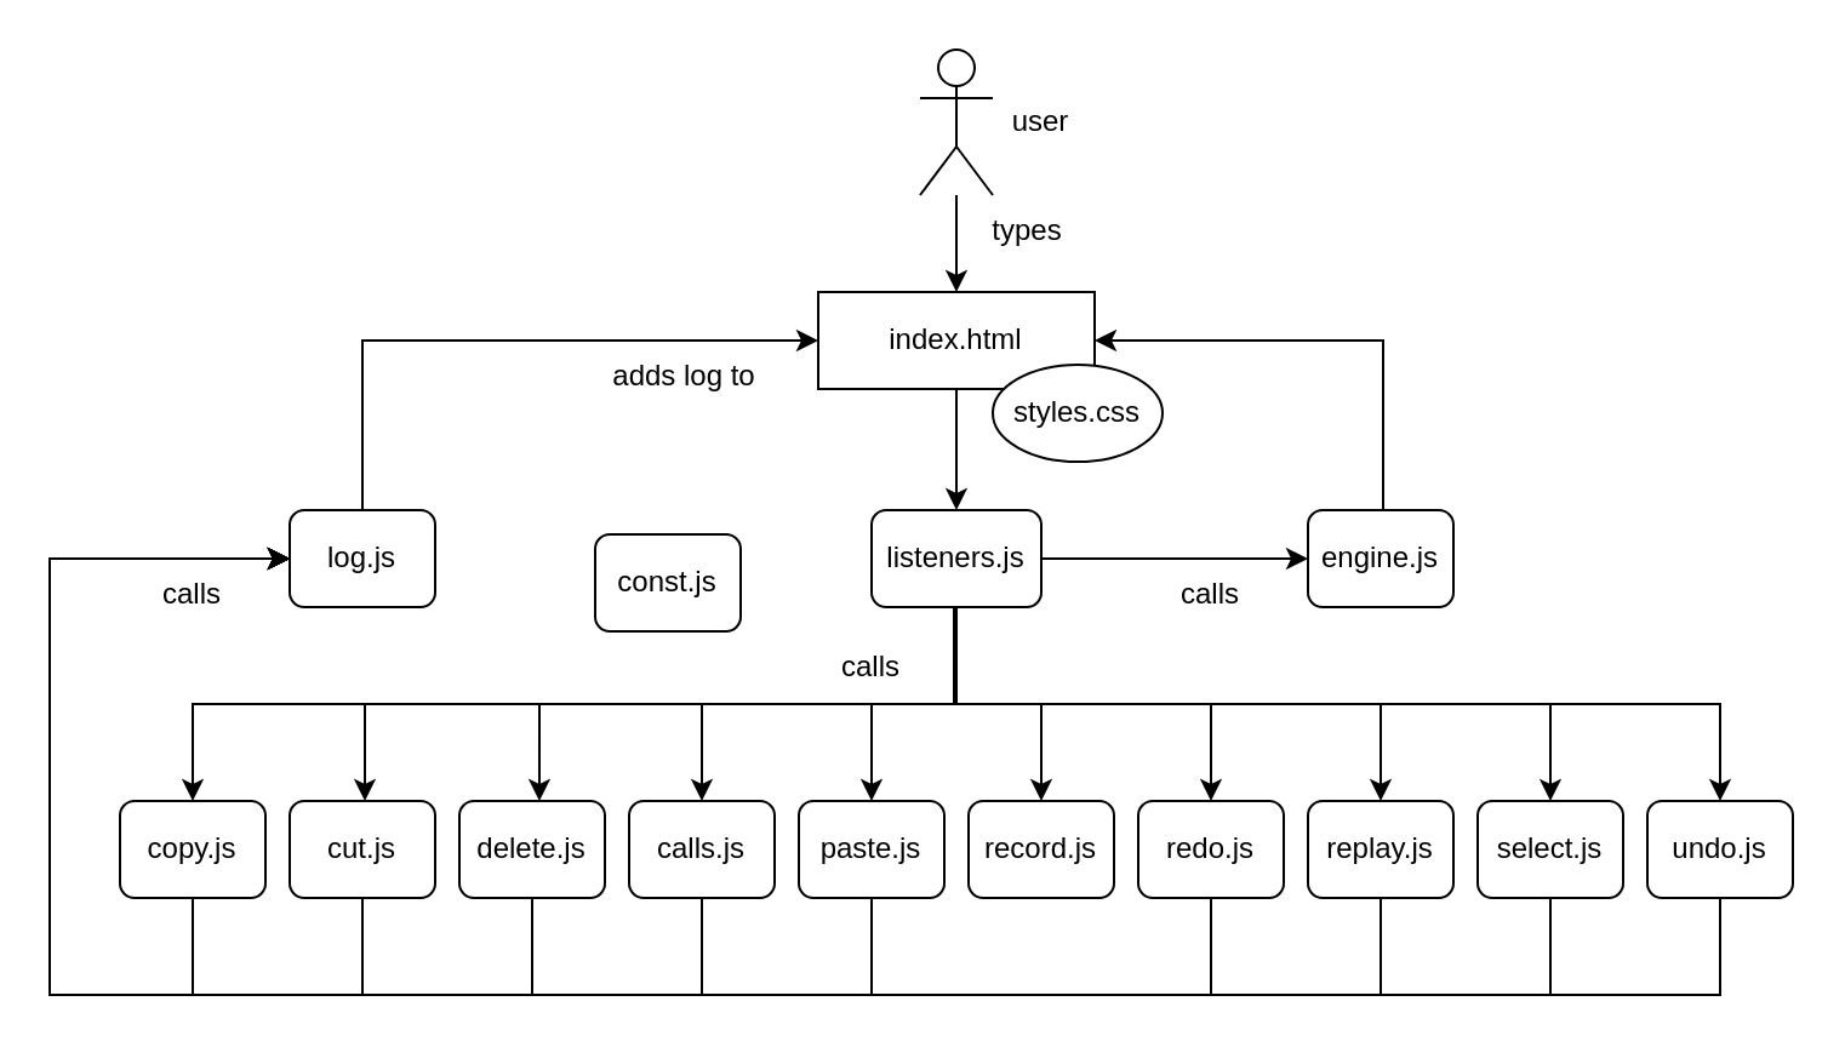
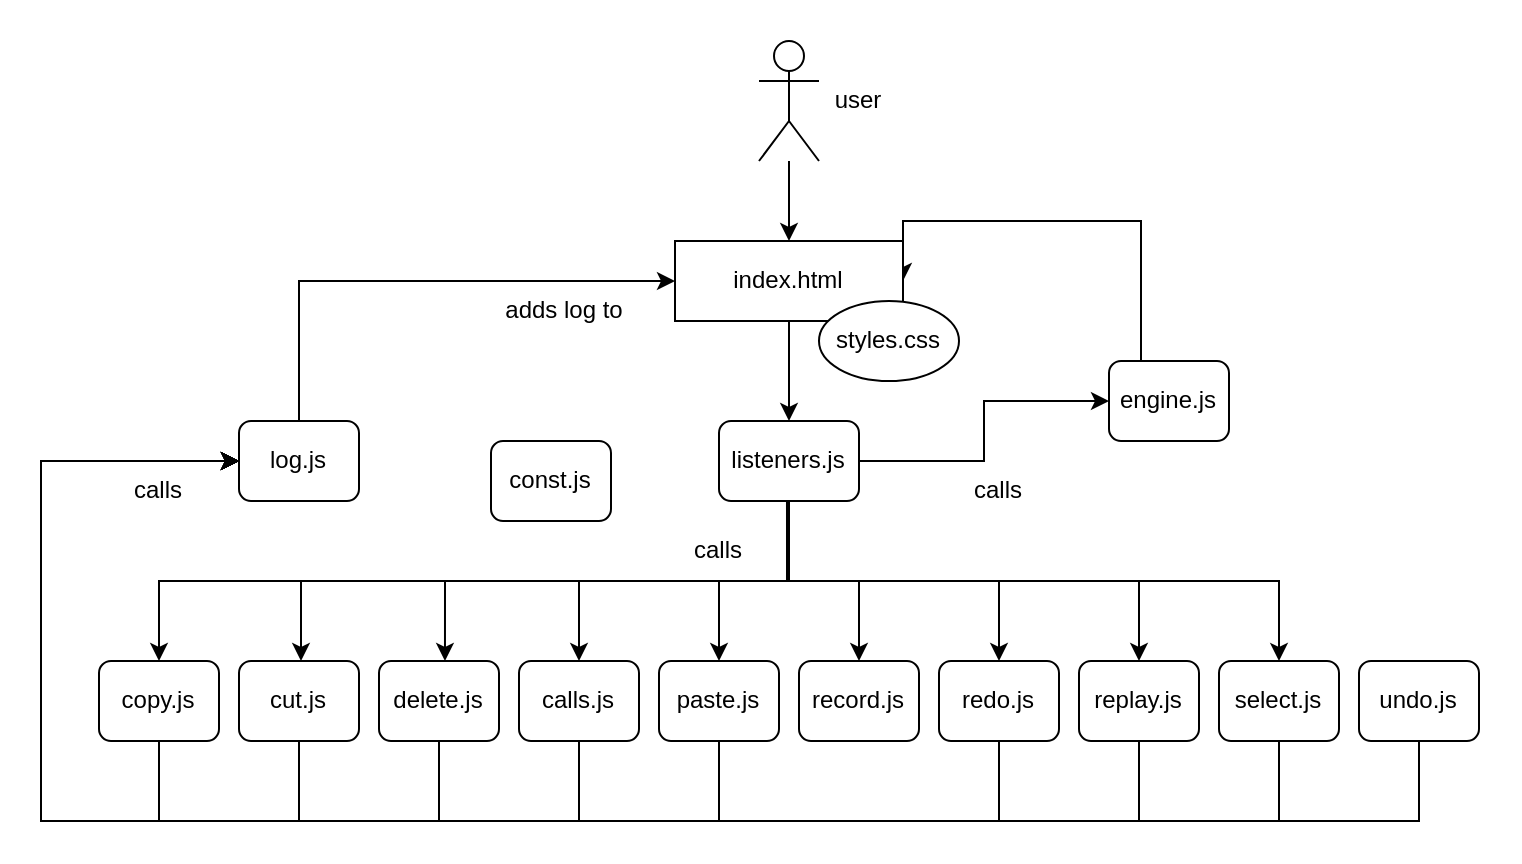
  <mxCell id="0" />
  <mxCell id="1" parent="0" />
  <mxCell id="2" style="edgeStyle=orthogonalEdgeStyle;rounded=0;orthogonalLoop=1;jettySize=auto;html=1;entryX=0.5;entryY=0;entryDx=0;entryDy=0;" parent="1" source="3" target="41" edge="1"><mxGeometry relative="1" as="geometry" /></mxCell>
  <mxCell id="3" value="" style="shape=umlActor;verticalLabelPosition=bottom;verticalAlign=top;html=1;outlineConnect=0;" parent="1" vertex="1"><mxGeometry x="379" y="20" width="30" height="60" as="geometry" /></mxCell>
  <mxCell id="4" style="edgeStyle=orthogonalEdgeStyle;rounded=0;orthogonalLoop=1;jettySize=auto;html=1;entryX=0;entryY=0.5;entryDx=0;entryDy=0;" parent="1" source="5" target="27" edge="1"><mxGeometry relative="1" as="geometry"><Array as="points"><mxPoint x="79" y="410" /><mxPoint x="20" y="410" /><mxPoint x="20" y="230" /></Array></mxGeometry></mxCell>
  <mxCell id="5" value="copy.js" style="rounded=1;whiteSpace=wrap;html=1;" parent="1" vertex="1"><mxGeometry x="49" y="330" width="60" height="40" as="geometry" /></mxCell>
  <mxCell id="6" style="edgeStyle=orthogonalEdgeStyle;rounded=0;orthogonalLoop=1;jettySize=auto;html=1;entryX=0;entryY=0.5;entryDx=0;entryDy=0;" parent="1" source="7" target="27" edge="1"><mxGeometry relative="1" as="geometry"><Array as="points"><mxPoint x="149" y="410" /><mxPoint x="20" y="410" /><mxPoint x="20" y="230" /></Array></mxGeometry></mxCell>
  <mxCell id="7" value="cut.js" style="rounded=1;whiteSpace=wrap;html=1;" parent="1" vertex="1"><mxGeometry x="119" y="330" width="60" height="40" as="geometry" /></mxCell>
  <mxCell id="8" style="edgeStyle=orthogonalEdgeStyle;rounded=0;orthogonalLoop=1;jettySize=auto;html=1;entryX=0;entryY=0.5;entryDx=0;entryDy=0;" parent="1" source="9" target="27" edge="1"><mxGeometry relative="1" as="geometry"><Array as="points"><mxPoint x="219" y="410" /><mxPoint x="20" y="410" /><mxPoint x="20" y="230" /></Array></mxGeometry></mxCell>
  <mxCell id="9" value="delete.js" style="rounded=1;whiteSpace=wrap;html=1;" parent="1" vertex="1"><mxGeometry x="189" y="330" width="60" height="40" as="geometry" /></mxCell>
  <mxCell id="10" style="edgeStyle=orthogonalEdgeStyle;rounded=0;orthogonalLoop=1;jettySize=auto;html=1;entryX=0;entryY=0.5;entryDx=0;entryDy=0;" parent="1" source="11" target="27" edge="1"><mxGeometry relative="1" as="geometry"><Array as="points"><mxPoint x="289" y="410" /><mxPoint x="20" y="410" /><mxPoint x="20" y="230" /></Array></mxGeometry></mxCell>
  <mxCell id="11" value="calls.js" style="rounded=1;whiteSpace=wrap;html=1;" parent="1" vertex="1"><mxGeometry x="259" y="330" width="60" height="40" as="geometry" /></mxCell>
  <mxCell id="12" style="edgeStyle=orthogonalEdgeStyle;rounded=0;orthogonalLoop=1;jettySize=auto;html=1;entryX=0;entryY=0.5;entryDx=0;entryDy=0;" parent="1" source="13" target="27" edge="1"><mxGeometry relative="1" as="geometry"><Array as="points"><mxPoint x="359" y="410" /><mxPoint x="20" y="410" /><mxPoint x="20" y="230" /></Array></mxGeometry></mxCell>
  <mxCell id="13" value="paste.js" style="rounded=1;whiteSpace=wrap;html=1;" parent="1" vertex="1"><mxGeometry x="329" y="330" width="60" height="40" as="geometry" /></mxCell>
  <mxCell id="14" value="record.js" style="rounded=1;whiteSpace=wrap;html=1;" parent="1" vertex="1"><mxGeometry x="399" y="330" width="60" height="40" as="geometry" /></mxCell>
  <mxCell id="15" style="edgeStyle=orthogonalEdgeStyle;rounded=0;orthogonalLoop=1;jettySize=auto;html=1;entryX=0;entryY=0.5;entryDx=0;entryDy=0;" parent="1" source="16" target="27" edge="1"><mxGeometry relative="1" as="geometry"><Array as="points"><mxPoint x="499" y="410" /><mxPoint x="20" y="410" /><mxPoint x="20" y="230" /></Array></mxGeometry></mxCell>
  <mxCell id="16" value="redo.js" style="rounded=1;whiteSpace=wrap;html=1;" parent="1" vertex="1"><mxGeometry x="469" y="330" width="60" height="40" as="geometry" /></mxCell>
  <mxCell id="17" style="edgeStyle=orthogonalEdgeStyle;rounded=0;orthogonalLoop=1;jettySize=auto;html=1;entryX=0;entryY=0.5;entryDx=0;entryDy=0;" parent="1" source="18" target="27" edge="1"><mxGeometry relative="1" as="geometry"><Array as="points"><mxPoint x="569" y="410" /><mxPoint x="20" y="410" /><mxPoint x="20" y="230" /></Array></mxGeometry></mxCell>
  <mxCell id="18" value="replay.js" style="rounded=1;whiteSpace=wrap;html=1;" parent="1" vertex="1"><mxGeometry x="539" y="330" width="60" height="40" as="geometry" /></mxCell>
  <mxCell id="19" style="edgeStyle=orthogonalEdgeStyle;rounded=0;orthogonalLoop=1;jettySize=auto;html=1;entryX=0;entryY=0.5;entryDx=0;entryDy=0;" parent="1" source="20" target="27" edge="1"><mxGeometry relative="1" as="geometry"><Array as="points"><mxPoint x="639" y="410" /><mxPoint x="20" y="410" /><mxPoint x="20" y="230" /></Array></mxGeometry></mxCell>
  <mxCell id="20" value="select.js" style="rounded=1;whiteSpace=wrap;html=1;" parent="1" vertex="1"><mxGeometry x="609" y="330" width="60" height="40" as="geometry" /></mxCell>
  <mxCell id="21" style="edgeStyle=orthogonalEdgeStyle;rounded=0;orthogonalLoop=1;jettySize=auto;html=1;entryX=0;entryY=0.5;entryDx=0;entryDy=0;exitX=0.5;exitY=1;exitDx=0;exitDy=0;" parent="1" source="22" edge="1"><mxGeometry relative="1" as="geometry"><mxPoint x="709" y="380" as="sourcePoint" /><mxPoint x="119" y="230" as="targetPoint" /><Array as="points"><mxPoint x="709" y="410" /><mxPoint x="20" y="410" /><mxPoint x="20" y="230" /></Array></mxGeometry></mxCell>
  <mxCell id="22" value="undo.js" style="rounded=1;whiteSpace=wrap;html=1;" parent="1" vertex="1"><mxGeometry x="679" y="330" width="60" height="40" as="geometry" /></mxCell>
  <mxCell id="23" value="const.js" style="rounded=1;whiteSpace=wrap;html=1;" parent="1" vertex="1"><mxGeometry x="245" y="220" width="60" height="40" as="geometry" /></mxCell>
  <mxCell id="24" style="edgeStyle=orthogonalEdgeStyle;rounded=0;orthogonalLoop=1;jettySize=auto;html=1;entryX=1;entryY=0.5;entryDx=0;entryDy=0;" parent="1" source="25" target="41" edge="1"><mxGeometry relative="1" as="geometry"><Array as="points"><mxPoint x="570" y="200" /><mxPoint x="570" y="110" /></Array></mxGeometry></mxCell>
- <mxCell id="25" value="engine.js" style="rounded=1;whiteSpace=wrap;html=1;" parent="1" vertex="1"><mxGeometry x="539" y="210" width="60" height="40" as="geometry" /></mxCell>
+ <mxCell id="25" value="engine.js" style="rounded=1;whiteSpace=wrap;html=1;" parent="1" vertex="1"><mxGeometry x="554" y="180" width="60" height="40" as="geometry" /></mxCell>
  <mxCell id="26" style="edgeStyle=orthogonalEdgeStyle;rounded=0;orthogonalLoop=1;jettySize=auto;html=1;entryX=0;entryY=0.5;entryDx=0;entryDy=0;" parent="1" source="27" target="41" edge="1"><mxGeometry relative="1" as="geometry"><Array as="points"><mxPoint x="149" y="140" /></Array></mxGeometry></mxCell>
  <mxCell id="27" value="log.js" style="rounded=1;whiteSpace=wrap;html=1;" parent="1" vertex="1"><mxGeometry x="119" y="210" width="60" height="40" as="geometry" /></mxCell>
  <mxCell id="28" style="edgeStyle=orthogonalEdgeStyle;rounded=0;orthogonalLoop=1;jettySize=auto;html=1;entryX=0.5;entryY=0;entryDx=0;entryDy=0;" parent="1" target="5" edge="1"><mxGeometry relative="1" as="geometry"><mxPoint x="394" y="230" as="sourcePoint" /><mxPoint x="73" y="330" as="targetPoint" /><Array as="points"><mxPoint x="394" y="290" /><mxPoint x="79" y="290" /></Array></mxGeometry></mxCell>
  <mxCell id="29" style="edgeStyle=orthogonalEdgeStyle;rounded=0;orthogonalLoop=1;jettySize=auto;html=1;entryX=0.5;entryY=0;entryDx=0;entryDy=0;" parent="1" edge="1"><mxGeometry relative="1" as="geometry"><mxPoint x="392.99" y="230" as="sourcePoint" /><mxPoint x="221.99" y="330" as="targetPoint" /><Array as="points"><mxPoint x="393" y="290" /><mxPoint x="222" y="290" /></Array></mxGeometry></mxCell>
  <mxCell id="30" style="edgeStyle=orthogonalEdgeStyle;rounded=0;orthogonalLoop=1;jettySize=auto;html=1;entryX=0.5;entryY=0;entryDx=0;entryDy=0;" parent="1" source="39" target="11" edge="1"><mxGeometry relative="1" as="geometry"><Array as="points"><mxPoint x="394" y="290" /><mxPoint x="289" y="290" /></Array></mxGeometry></mxCell>
  <mxCell id="31" style="edgeStyle=orthogonalEdgeStyle;rounded=0;orthogonalLoop=1;jettySize=auto;html=1;entryX=0.5;entryY=0;entryDx=0;entryDy=0;" parent="1" source="39" target="13" edge="1"><mxGeometry relative="1" as="geometry"><Array as="points"><mxPoint x="394" y="290" /><mxPoint x="359" y="290" /></Array></mxGeometry></mxCell>
  <mxCell id="32" style="edgeStyle=orthogonalEdgeStyle;rounded=0;orthogonalLoop=1;jettySize=auto;html=1;entryX=0.5;entryY=0;entryDx=0;entryDy=0;" parent="1" source="39" target="14" edge="1"><mxGeometry relative="1" as="geometry"><Array as="points"><mxPoint x="394" y="290" /><mxPoint x="429" y="290" /></Array></mxGeometry></mxCell>
  <mxCell id="33" style="edgeStyle=orthogonalEdgeStyle;rounded=0;orthogonalLoop=1;jettySize=auto;html=1;entryX=0.5;entryY=0;entryDx=0;entryDy=0;" parent="1" source="39" target="16" edge="1"><mxGeometry relative="1" as="geometry"><Array as="points"><mxPoint x="394" y="290" /><mxPoint x="499" y="290" /></Array></mxGeometry></mxCell>
  <mxCell id="34" style="edgeStyle=orthogonalEdgeStyle;rounded=0;orthogonalLoop=1;jettySize=auto;html=1;entryX=0.5;entryY=0;entryDx=0;entryDy=0;" parent="1" source="39" target="18" edge="1"><mxGeometry relative="1" as="geometry"><Array as="points"><mxPoint x="394" y="290" /><mxPoint x="569" y="290" /></Array></mxGeometry></mxCell>
  <mxCell id="35" style="edgeStyle=orthogonalEdgeStyle;rounded=0;orthogonalLoop=1;jettySize=auto;html=1;entryX=0.5;entryY=0;entryDx=0;entryDy=0;" parent="1" source="39" target="20" edge="1"><mxGeometry relative="1" as="geometry"><Array as="points"><mxPoint x="394" y="290" /><mxPoint x="639" y="290" /></Array></mxGeometry></mxCell>
- <mxCell id="36" style="edgeStyle=orthogonalEdgeStyle;rounded=0;orthogonalLoop=1;jettySize=auto;html=1;entryX=0.5;entryY=0;entryDx=0;entryDy=0;" parent="1" source="39" target="22" edge="1"><mxGeometry relative="1" as="geometry"><Array as="points"><mxPoint x="318" y="290" /><mxPoint x="708" y="290" /></Array></mxGeometry></mxCell>
  <mxCell id="37" style="edgeStyle=orthogonalEdgeStyle;rounded=0;orthogonalLoop=1;jettySize=auto;html=1;" parent="1" edge="1"><mxGeometry relative="1" as="geometry"><mxPoint x="393.03" y="230" as="sourcePoint" /><mxPoint x="150" y="330" as="targetPoint" /><Array as="points"><mxPoint x="393" y="290" /><mxPoint x="150" y="290" /><mxPoint x="150" y="330" /></Array></mxGeometry></mxCell>
  <mxCell id="38" style="edgeStyle=orthogonalEdgeStyle;rounded=0;orthogonalLoop=1;jettySize=auto;html=1;entryX=0;entryY=0.5;entryDx=0;entryDy=0;" parent="1" source="39" target="25" edge="1"><mxGeometry relative="1" as="geometry" /></mxCell>
  <mxCell id="39" value="listeners.js" style="rounded=1;whiteSpace=wrap;html=1;" parent="1" vertex="1"><mxGeometry x="359" y="210" width="70" height="40" as="geometry" /></mxCell>
  <mxCell id="40" style="edgeStyle=orthogonalEdgeStyle;rounded=0;orthogonalLoop=1;jettySize=auto;html=1;entryX=0.5;entryY=0;entryDx=0;entryDy=0;" parent="1" source="41" target="39" edge="1"><mxGeometry relative="1" as="geometry" /></mxCell>
  <mxCell id="41" value="index.html" style="rounded=0;whiteSpace=wrap;html=1;" parent="1" vertex="1"><mxGeometry x="337" y="120" width="114" height="40" as="geometry" /></mxCell>
  <mxCell id="42" value="styles.css" style="ellipse;whiteSpace=wrap;html=1;" parent="1" vertex="1"><mxGeometry x="409" y="150" width="70" height="40" as="geometry" /></mxCell>
  <mxCell id="43" value="calls" style="text;html=1;align=center;verticalAlign=middle;whiteSpace=wrap;rounded=0;" parent="1" vertex="1"><mxGeometry x="469" y="230" width="60" height="30" as="geometry" /></mxCell>
  <mxCell id="44" value="adds log to" style="text;html=1;align=center;verticalAlign=middle;whiteSpace=wrap;rounded=0;" parent="1" vertex="1"><mxGeometry x="227" y="140" width="110" height="30" as="geometry" /></mxCell>
  <mxCell id="45" value="calls" style="text;html=1;align=center;verticalAlign=middle;whiteSpace=wrap;rounded=0;" parent="1" vertex="1"><mxGeometry x="329" y="260" width="60" height="30" as="geometry" /></mxCell>
  <mxCell id="46" value="calls" style="text;html=1;align=center;verticalAlign=middle;whiteSpace=wrap;rounded=0;" parent="1" vertex="1"><mxGeometry x="49" y="230" width="60" height="30" as="geometry" /></mxCell>
- <mxCell id="47" value="types" style="text;html=1;align=center;verticalAlign=middle;whiteSpace=wrap;rounded=0;" vertex="1" parent="1"><mxGeometry x="396" y="80" width="55" height="30" as="geometry" /></mxCell>
  <mxCell id="48" value="user" style="text;html=1;align=center;verticalAlign=middle;whiteSpace=wrap;rounded=0;" vertex="1" parent="1"><mxGeometry x="410" y="35" width="38" height="30" as="geometry" /></mxCell>
